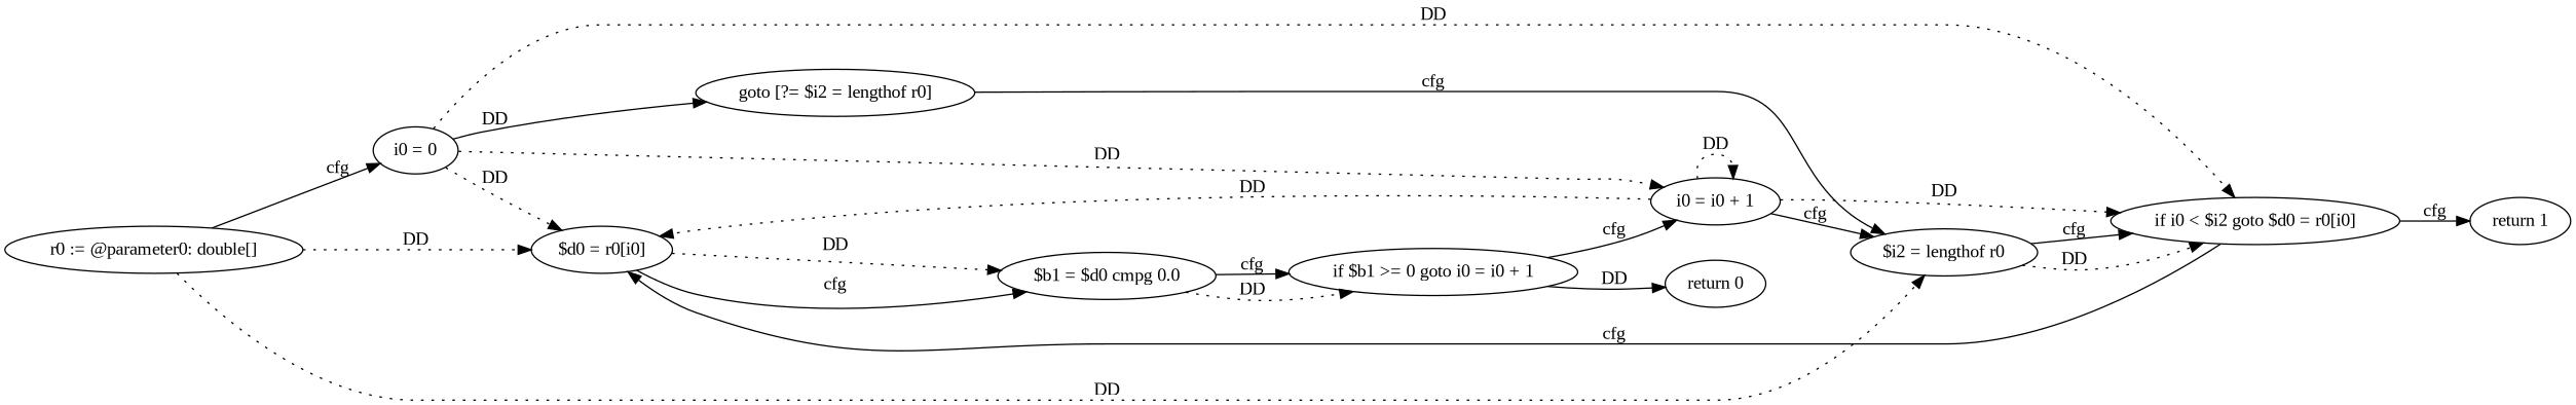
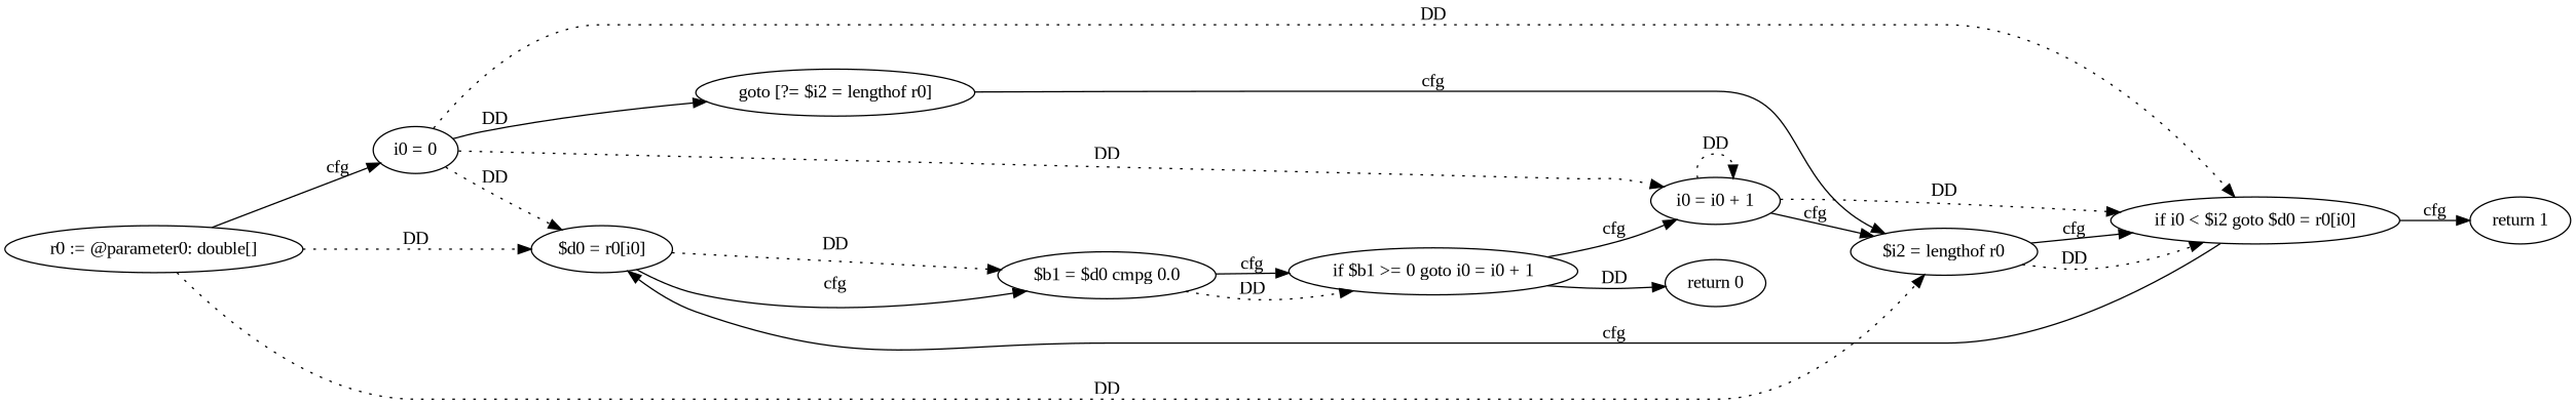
  digraph {
    fontname="Liberation Serif"
    rankdir=LR
    node [fontname="Liberation Serif"]
    edge [fontname="Liberation Serif"]
    n1 [label="r0 := @parameter0: double[]"]
    n2 [label="i0 = 0"]
    n3 [label="$d0 = r0[i0]"]
    n4 [label="$i2 = lengthof r0"]
    n5 [label="goto [?= $i2 = lengthof r0]"]
    n6 [label="i0 = i0 + 1"]
    n7 [label="if i0 < $i2 goto $d0 = r0[i0]"]
    n8 [label="$b1 = $d0 cmpg 0.0"]
    n9 [label="return 1"]
    n10 [label="if $b1 >= 0 goto i0 = i0 + 1"]
    n11 [label="return 0"]
    n1 -> n2 [label=cfg]
    n1 -> n3 [label=DD style=dotted]
    n1 -> n4 [label=DD style=dotted]
    n2 -> n3 [label=DD style=dotted]
    n2 -> n5 [label=DD]
    n2 -> n6 [label=DD style=dotted]
    n2 -> n7 [label=DD style=dotted]
    n3 -> n8 [label=DD style=dotted]
    n3 -> n8 [label=cfg]
    n4 -> n7 [label=DD style=dotted]
    n4 -> n7 [label=cfg]
    n5 -> n4 [label=cfg]
-   n6 -> n3 [label=DD style=dotted]
    n6 -> n4 [label=cfg]
    n6 -> n6 [label=DD style=dotted]
    n6 -> n7 [label=DD style=dotted]
    n7 -> n3 [label=cfg]
    n7 -> n9 [label=cfg]
    n8 -> n10 [label=DD style=dotted]
    n8 -> n10 [label=cfg]
    n10 -> n6 [label=cfg]
    n10 -> n11 [label=DD]
  }
